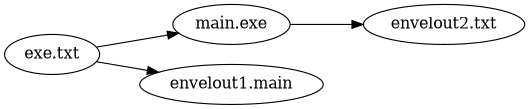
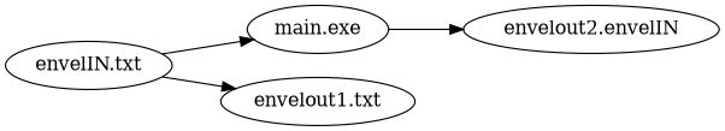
  digraph {
    rankdir=LR
-   "envelIN.txt" [label="exe.txt"]
+   "envelIN.txt"
    "main.exe"
-   "envelout1.txt" [label="envelout1.main"]
-   "envelout2.txt"
+   "envelout1.txt"
+   "envelout2.txt" [label="envelout2.envelIN"]
    "envelIN.txt" -> "main.exe"
    "envelIN.txt" -> "envelout1.txt"
    "main.exe" -> "envelout2.txt"
  }
